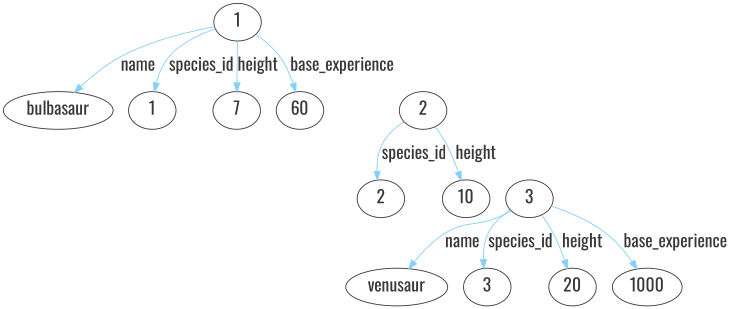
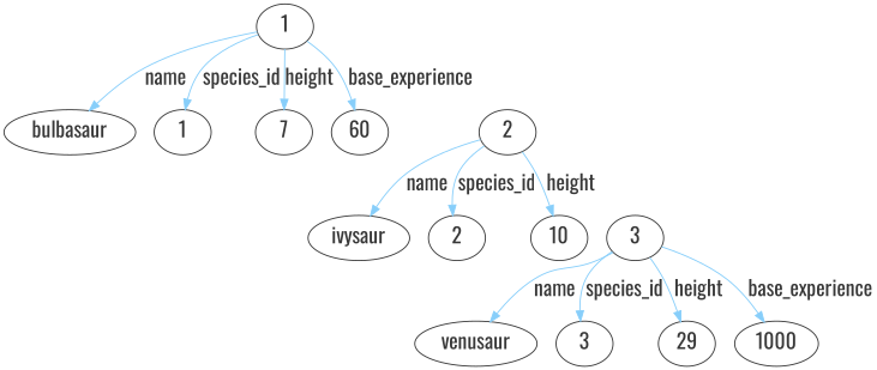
  digraph {
    fontname=Oswald
    rankdir=TB
    node [color=grey22 fontcolor=grey22 fontname=Oswald fontsize=20 penwidth=1.0]
    edge [color=lightskyblue fontcolor=grey22 fontname=Oswald fontsize=20 penwidth=1.0]
    n1 [label=1]
    bulbasaur
    1
    7
    n5 [label=60]
    n6 [label=2]
+   ivysaur
    2
    10
    n10 [label=3]
    venusaur
    3
-   20
+   20 [label=29]
    1000
    n1 -> bulbasaur [label=name]
    n1 -> 1 [label=species_id]
    n1 -> 7 [label=height]
    n1 -> n5 [label=base_experience]
    n1 -> n6 [label=evolves_to style=invis]
+   n6 -> ivysaur [label=name]
    n6 -> 2 [label=species_id]
    n6 -> 10 [label=height]
    n6 -> n10 [label=evolves_to style=invis]
    n10 -> venusaur [label=name]
    n10 -> 3 [label=species_id]
    n10 -> 20 [label=height]
    n10 -> 1000 [label=base_experience]
  }
